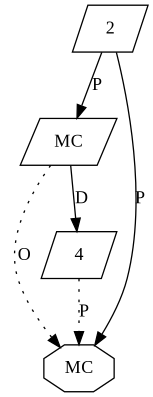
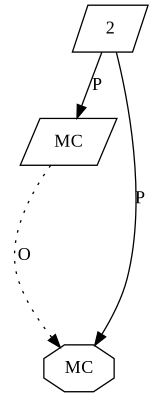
  digraph {
    fontname="Liberation Serif"
    node [shape=parallelogram fontname="Liberation Serif"]
    edge [style=solid fontname="Liberation Serif"]
    n1 [l=279 label=MC s="clone()" t=ArrayUtils]
    n2 [l=280 label=MC s="equals()" t=Arrays shape=octagon]
-   4 [n=cloned t="boolean[]"]
    2 [n=original t="short[]"]
    n1 -> n2 [label=O style=dotted]
-   n1 -> 4 [label=D]
-   4 -> n2 [label=P style=dotted]
    2 -> n1 [label=P]
    2 -> n2 [label=P]
  }
